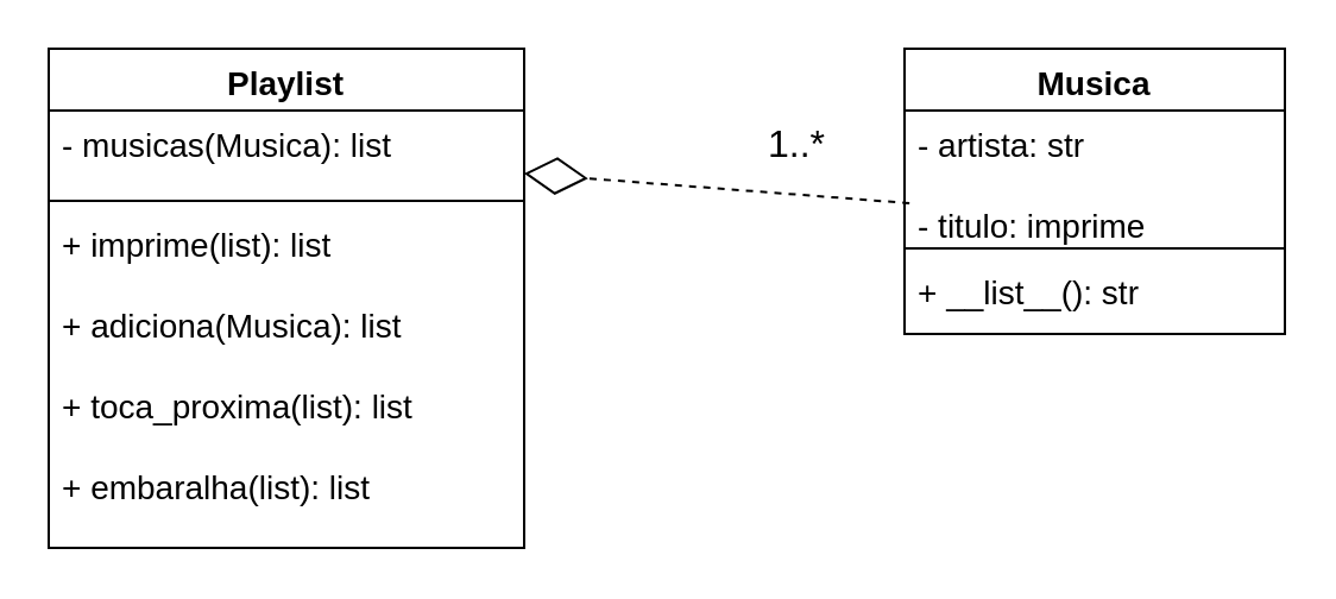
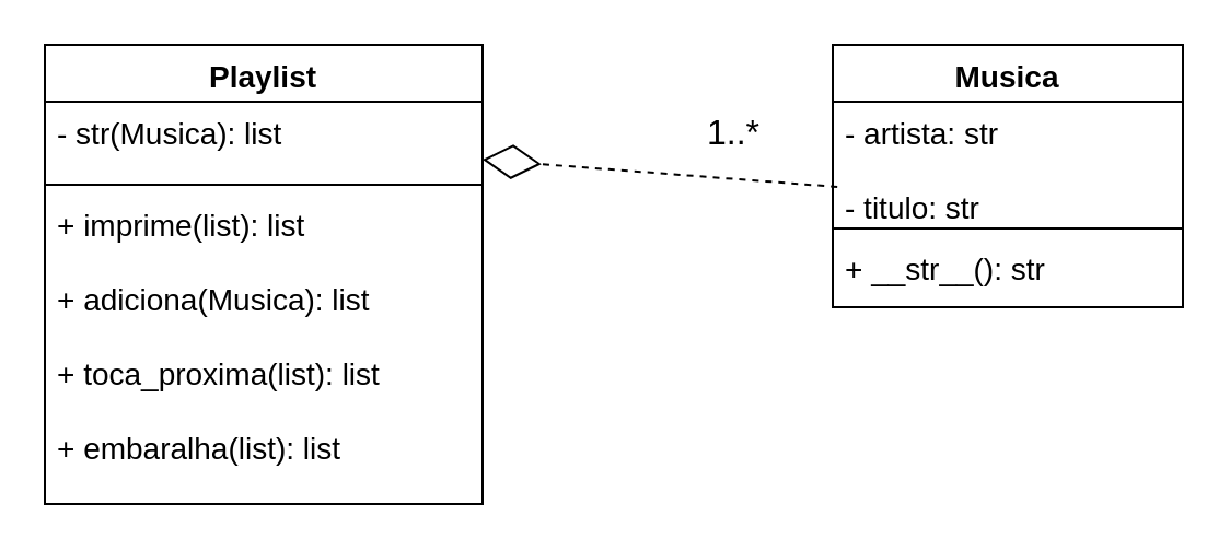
  <mxCell id="0" />
  <mxCell id="1" parent="0" />
  <mxCell id="2" value="Musica" style="swimlane;fontStyle=1;align=center;verticalAlign=top;childLayout=stackLayout;horizontal=1;startSize=26;horizontalStack=0;resizeParent=1;resizeParentMax=0;resizeLast=0;collapsible=1;marginBottom=0;fontSize=14;" vertex="1" parent="1"><mxGeometry x="380" y="20" width="160" height="120" as="geometry" /></mxCell>
- <mxCell id="3" value="- artista: str&#10;&#10;- titulo: imprime" style="text;strokeColor=none;fillColor=none;align=left;verticalAlign=top;spacingLeft=4;spacingRight=4;overflow=hidden;rotatable=0;points=[[0,0.5],[1,0.5]];portConstraint=eastwest;fontSize=14;" vertex="1" parent="2"><mxGeometry y="26" width="160" height="54" as="geometry" /></mxCell>
+ <mxCell id="3" value="- artista: str&#10;&#10;- titulo: str" style="text;strokeColor=none;fillColor=none;align=left;verticalAlign=top;spacingLeft=4;spacingRight=4;overflow=hidden;rotatable=0;points=[[0,0.5],[1,0.5]];portConstraint=eastwest;fontSize=14;" vertex="1" parent="2"><mxGeometry y="26" width="160" height="54" as="geometry" /></mxCell>
  <mxCell id="4" value="" style="line;strokeWidth=1;fillColor=none;align=left;verticalAlign=middle;spacingTop=-1;spacingLeft=3;spacingRight=3;rotatable=0;labelPosition=right;points=[];portConstraint=eastwest;fontSize=14;" vertex="1" parent="2"><mxGeometry y="80" width="160" height="8" as="geometry" /></mxCell>
- <mxCell id="5" value="+ __list__(): str" style="text;strokeColor=none;fillColor=none;align=left;verticalAlign=top;spacingLeft=4;spacingRight=4;overflow=hidden;rotatable=0;points=[[0,0.5],[1,0.5]];portConstraint=eastwest;fontSize=14;" vertex="1" parent="2"><mxGeometry y="88" width="160" height="32" as="geometry" /></mxCell>
+ <mxCell id="5" value="+ __str__(): str" style="text;strokeColor=none;fillColor=none;align=left;verticalAlign=top;spacingLeft=4;spacingRight=4;overflow=hidden;rotatable=0;points=[[0,0.5],[1,0.5]];portConstraint=eastwest;fontSize=14;" vertex="1" parent="2"><mxGeometry y="88" width="160" height="32" as="geometry" /></mxCell>
  <mxCell id="6" value="Playlist" style="swimlane;fontStyle=1;align=center;verticalAlign=top;childLayout=stackLayout;horizontal=1;startSize=26;horizontalStack=0;resizeParent=1;resizeParentMax=0;resizeLast=0;collapsible=1;marginBottom=0;fontSize=14;" vertex="1" parent="1"><mxGeometry x="20" y="20" width="200" height="210" as="geometry" /></mxCell>
- <mxCell id="7" value="- musicas(Musica): list" style="text;strokeColor=none;fillColor=none;align=left;verticalAlign=top;spacingLeft=4;spacingRight=4;overflow=hidden;rotatable=0;points=[[0,0.5],[1,0.5]];portConstraint=eastwest;fontSize=14;" vertex="1" parent="6"><mxGeometry y="26" width="200" height="34" as="geometry" /></mxCell>
+ <mxCell id="7" value="- str(Musica): list" style="text;strokeColor=none;fillColor=none;align=left;verticalAlign=top;spacingLeft=4;spacingRight=4;overflow=hidden;rotatable=0;points=[[0,0.5],[1,0.5]];portConstraint=eastwest;fontSize=14;" vertex="1" parent="6"><mxGeometry y="26" width="200" height="34" as="geometry" /></mxCell>
  <mxCell id="8" value="" style="line;strokeWidth=1;fillColor=none;align=left;verticalAlign=middle;spacingTop=-1;spacingLeft=3;spacingRight=3;rotatable=0;labelPosition=right;points=[];portConstraint=eastwest;fontSize=14;" vertex="1" parent="6"><mxGeometry y="60" width="200" height="8" as="geometry" /></mxCell>
  <mxCell id="9" value="+ imprime(list): list&#10;&#10;+ adiciona(Musica): list&#10;&#10;+ toca_proxima(list): list&#10;&#10;+ embaralha(list): list" style="text;strokeColor=none;fillColor=none;align=left;verticalAlign=top;spacingLeft=4;spacingRight=4;overflow=hidden;rotatable=0;points=[[0,0.5],[1,0.5]];portConstraint=eastwest;fontSize=14;" vertex="1" parent="6"><mxGeometry y="68" width="200" height="142" as="geometry" /></mxCell>
  <mxCell id="10" value="" style="endArrow=diamondThin;endFill=0;endSize=24;html=1;rounded=0;exitX=0.013;exitY=0.722;exitDx=0;exitDy=0;exitPerimeter=0;entryX=1;entryY=0.25;entryDx=0;entryDy=0;dashed=1;" edge="1" parent="1" source="3" target="6"><mxGeometry width="160" relative="1" as="geometry"><mxPoint x="180" y="220" as="sourcePoint" /><mxPoint x="340" y="220" as="targetPoint" /></mxGeometry></mxCell>
  <mxCell id="11" value="1..*" style="text;html=1;strokeColor=none;fillColor=none;align=center;verticalAlign=middle;whiteSpace=wrap;rounded=0;fontSize=16;" vertex="1" parent="1"><mxGeometry x="305" y="45" width="60" height="30" as="geometry" /></mxCell>
